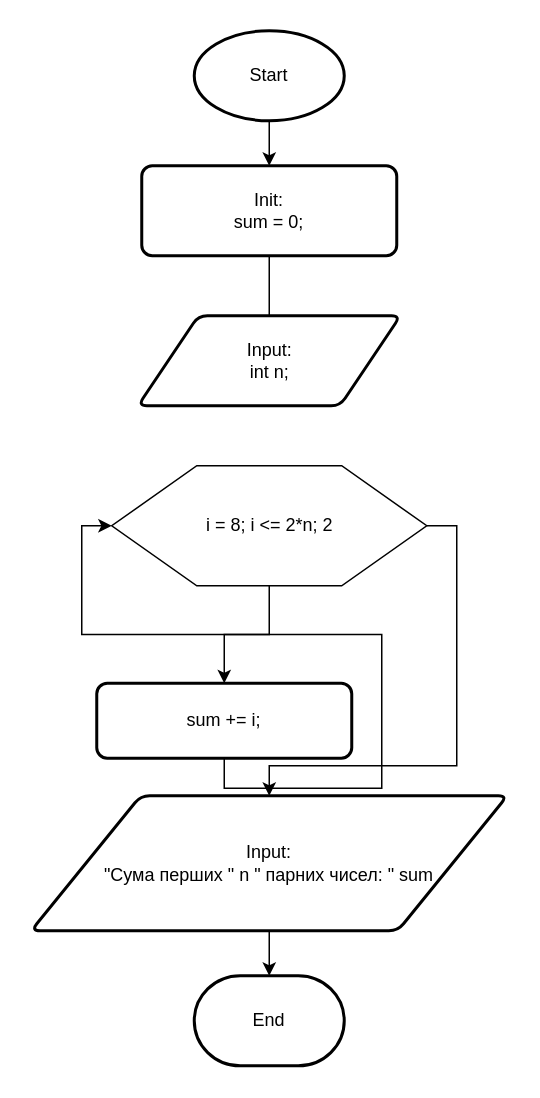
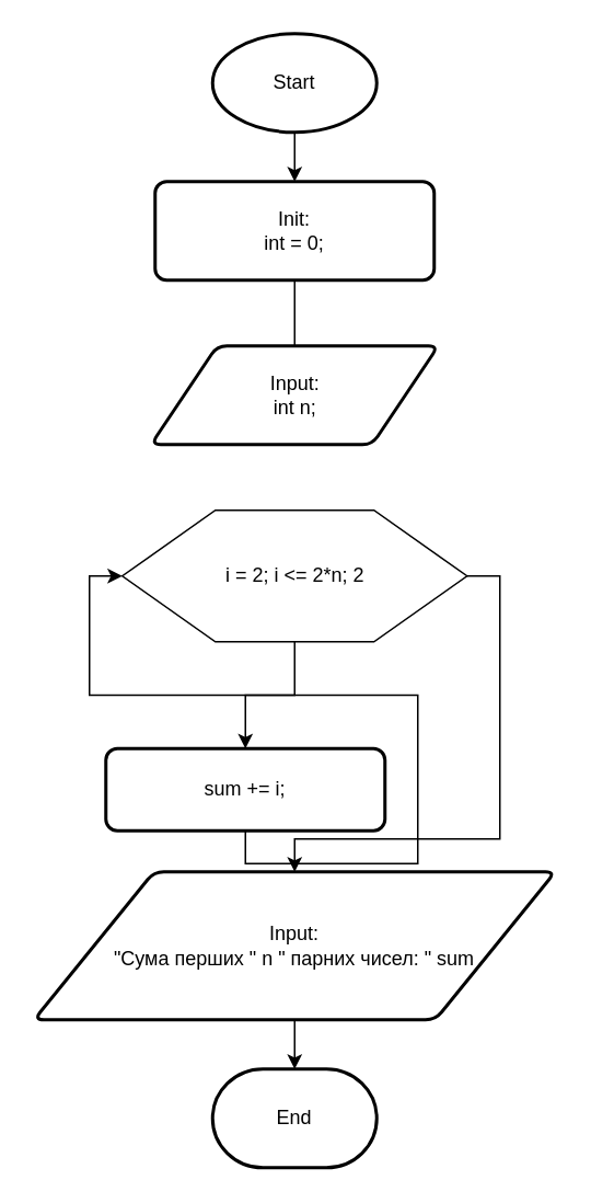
  <mxCell id="0" />
  <mxCell id="1" parent="0" />
  <mxCell id="2" style="edgeStyle=orthogonalEdgeStyle;rounded=0;orthogonalLoop=1;jettySize=auto;html=1;exitX=0.5;exitY=1;exitDx=0;exitDy=0;exitPerimeter=0;entryX=0.5;entryY=0;entryDx=0;entryDy=0;" edge="1" parent="1" source="3" target="5"><mxGeometry relative="1" as="geometry" /></mxCell>
  <mxCell id="3" value="Start" style="strokeWidth=2;html=1;shape=mxgraph.flowchart.start_1;whiteSpace=wrap;" vertex="1" parent="1"><mxGeometry x="129" y="20" width="100" height="60" as="geometry" /></mxCell>
  <mxCell id="4" style="edgeStyle=orthogonalEdgeStyle;rounded=0;orthogonalLoop=1;jettySize=auto;html=1;exitX=0.5;exitY=1;exitDx=0;exitDy=0;entryX=0.5;entryY=0;entryDx=0;entryDy=0;endArrow=none;" edge="1" parent="1" source="5" target="6"><mxGeometry relative="1" as="geometry" /></mxCell>
- <mxCell id="5" value="Init:&lt;br&gt;&lt;div&gt;&lt;span style=&quot;background-color: initial;&quot;&gt;sum = 0;&lt;/span&gt;&lt;/div&gt;" style="rounded=1;whiteSpace=wrap;html=1;absoluteArcSize=1;arcSize=14;strokeWidth=2;shape=label;size=0.23;" vertex="1" parent="1"><mxGeometry x="94" y="110" width="170" height="60" as="geometry" /></mxCell>
+ <mxCell id="5" value="Init:&lt;br&gt;&lt;div&gt;&lt;span style=&quot;background-color: initial;&quot;&gt;int = 0;&lt;/span&gt;&lt;/div&gt;" style="rounded=1;whiteSpace=wrap;html=1;absoluteArcSize=1;arcSize=14;strokeWidth=2;shape=label;size=0.23;" vertex="1" parent="1"><mxGeometry x="94" y="110" width="170" height="60" as="geometry" /></mxCell>
  <mxCell id="6" value="Input:&lt;br&gt;int n;" style="verticalLabelPosition=middle;verticalAlign=middle;html=1;shape=parallelogram;whiteSpace=wrap;rounded=1;size=0.23;arcSize=12;labelPosition=center;align=center;absoluteArcSize=1;strokeWidth=2;perimeter=parallelogramPerimeter;" vertex="1" parent="1"><mxGeometry x="91.5" y="210" width="175" height="60" as="geometry" /></mxCell>
  <mxCell id="7" value="End" style="strokeWidth=2;html=1;shape=mxgraph.flowchart.terminator;whiteSpace=wrap;" vertex="1" parent="1"><mxGeometry x="129" y="650" width="100" height="60" as="geometry" /></mxCell>
  <mxCell id="8" value="" style="edgeStyle=orthogonalEdgeStyle;rounded=0;orthogonalLoop=1;jettySize=auto;html=1;" edge="1" parent="1" source="10" target="12"><mxGeometry relative="1" as="geometry" /></mxCell>
  <mxCell id="9" style="edgeStyle=orthogonalEdgeStyle;rounded=0;orthogonalLoop=1;jettySize=auto;html=1;exitX=1;exitY=0.5;exitDx=0;exitDy=0;entryX=0.5;entryY=0;entryDx=0;entryDy=0;" edge="1" parent="1" source="10" target="13"><mxGeometry relative="1" as="geometry"><Array as="points"><mxPoint x="304" y="350" /><mxPoint x="304" y="510" /><mxPoint x="179" y="510" /></Array></mxGeometry></mxCell>
- <mxCell id="10" value="i = 8; i &amp;lt;= 2*n; 2" style="verticalLabelPosition=middle;verticalAlign=middle;html=1;shape=hexagon;perimeter=hexagonPerimeter2;arcSize=6;size=0.27;labelPosition=center;align=center;" vertex="1" parent="1"><mxGeometry x="74" y="310" width="210" height="80" as="geometry" /></mxCell>
+ <mxCell id="10" value="i = 2; i &amp;lt;= 2*n; 2" style="verticalLabelPosition=middle;verticalAlign=middle;html=1;shape=hexagon;perimeter=hexagonPerimeter2;arcSize=6;size=0.27;labelPosition=center;align=center;" vertex="1" parent="1"><mxGeometry x="74" y="310" width="210" height="80" as="geometry" /></mxCell>
  <mxCell id="11" style="edgeStyle=orthogonalEdgeStyle;rounded=0;orthogonalLoop=1;jettySize=auto;html=1;exitX=0.5;exitY=1;exitDx=0;exitDy=0;entryX=0;entryY=0.5;entryDx=0;entryDy=0;" edge="1" parent="1" source="12" target="10"><mxGeometry relative="1" as="geometry" /></mxCell>
  <mxCell id="12" value="sum += i;" style="rounded=1;whiteSpace=wrap;html=1;absoluteArcSize=1;arcSize=14;strokeWidth=2;" vertex="1" parent="1"><mxGeometry x="64" y="455" width="170" height="50" as="geometry" /></mxCell>
  <mxCell id="13" value="Input:&lt;br&gt;&quot;Сума перших &quot; n &quot; парних чисел: &quot; sum" style="verticalLabelPosition=middle;verticalAlign=middle;html=1;shape=parallelogram;whiteSpace=wrap;rounded=1;size=0.23;arcSize=12;labelPosition=center;align=center;absoluteArcSize=1;strokeWidth=2;perimeter=parallelogramPerimeter;" vertex="1" parent="1"><mxGeometry x="20.25" y="530" width="317.5" height="90" as="geometry" /></mxCell>
  <mxCell id="14" style="edgeStyle=orthogonalEdgeStyle;rounded=0;orthogonalLoop=1;jettySize=auto;html=1;exitX=0.5;exitY=1;exitDx=0;exitDy=0;entryX=0.5;entryY=0;entryDx=0;entryDy=0;entryPerimeter=0;" edge="1" parent="1" source="13" target="7"><mxGeometry relative="1" as="geometry" /></mxCell>
